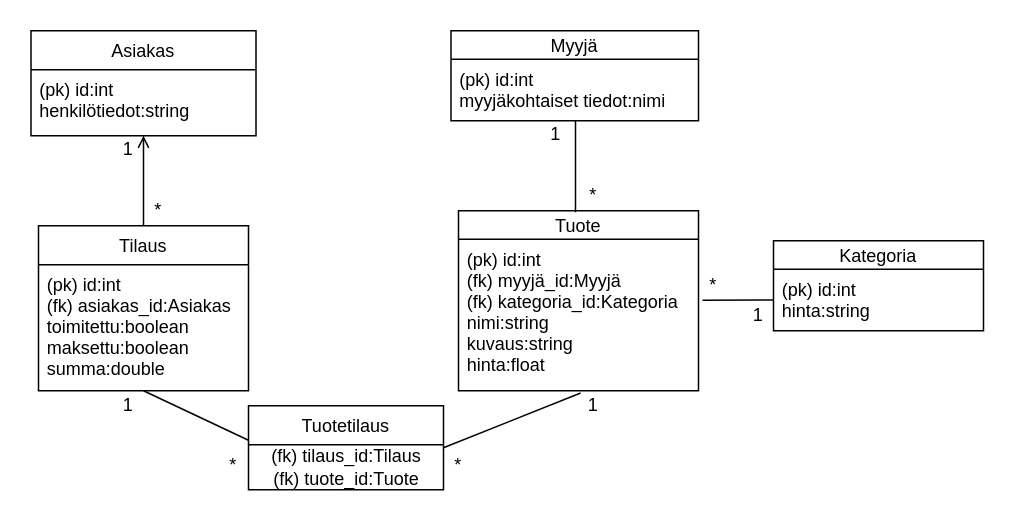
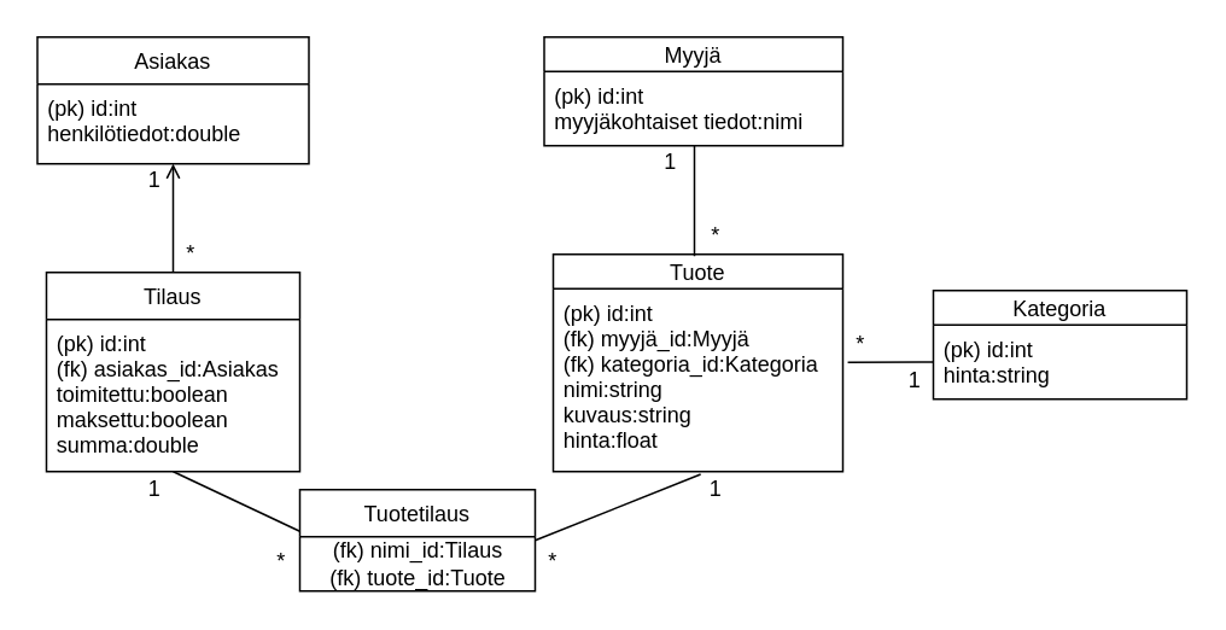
  <mxCell id="0" />
  <mxCell id="1" parent="0" />
  <mxCell id="2" value="Asiakas" style="swimlane;fontStyle=0;childLayout=stackLayout;horizontal=1;startSize=26;fillColor=none;horizontalStack=0;resizeParent=1;resizeParentMax=0;resizeLast=0;collapsible=1;marginBottom=0;" parent="1" vertex="1"><mxGeometry x="20" y="20" width="150" height="70" as="geometry" /></mxCell>
- <mxCell id="3" value="(pk) id:int&#10;henkilötiedot:string" style="text;strokeColor=none;fillColor=none;align=left;verticalAlign=top;spacingLeft=4;spacingRight=4;overflow=hidden;rotatable=0;points=[[0,0.5],[1,0.5]];portConstraint=eastwest;" parent="2" vertex="1"><mxGeometry y="26" width="150" height="44" as="geometry" /></mxCell>
+ <mxCell id="3" value="(pk) id:int&#10;henkilötiedot:double" style="text;strokeColor=none;fillColor=none;align=left;verticalAlign=top;spacingLeft=4;spacingRight=4;overflow=hidden;rotatable=0;points=[[0,0.5],[1,0.5]];portConstraint=eastwest;" parent="2" vertex="1"><mxGeometry y="26" width="150" height="44" as="geometry" /></mxCell>
  <mxCell id="4" value="Myyjä" style="swimlane;fontStyle=0;childLayout=stackLayout;horizontal=1;startSize=19;fillColor=none;horizontalStack=0;resizeParent=1;resizeParentMax=0;resizeLast=0;collapsible=1;marginBottom=0;" parent="1" vertex="1"><mxGeometry x="300" y="20" width="165" height="60" as="geometry" /></mxCell>
  <mxCell id="5" value="(pk) id:int&#10;myyjäkohtaiset tiedot:nimi&#10;" style="text;strokeColor=none;fillColor=none;align=left;verticalAlign=top;spacingLeft=4;spacingRight=4;overflow=hidden;rotatable=0;points=[[0,0.5],[1,0.5]];portConstraint=eastwest;" parent="4" vertex="1"><mxGeometry y="19" width="165" height="41" as="geometry" /></mxCell>
  <mxCell id="6" value="Tuote" style="swimlane;fontStyle=0;childLayout=stackLayout;horizontal=1;startSize=19;fillColor=none;horizontalStack=0;resizeParent=1;resizeParentMax=0;resizeLast=0;collapsible=1;marginBottom=0;" parent="1" vertex="1"><mxGeometry x="305" y="140" width="160" height="120" as="geometry" /></mxCell>
  <mxCell id="7" value="(pk) id:int&#10;(fk) myyjä_id:Myyjä&#10;(fk) kategoria_id:Kategoria&#10;nimi:string&#10;kuvaus:string&#10;hinta:float&#10;&#10;" style="text;strokeColor=none;fillColor=none;align=left;verticalAlign=top;spacingLeft=4;spacingRight=4;overflow=hidden;rotatable=0;points=[[0,0.5],[1,0.5]];portConstraint=eastwest;" parent="6" vertex="1"><mxGeometry y="19" width="160" height="101" as="geometry" /></mxCell>
  <mxCell id="8" value="Tilaus" style="swimlane;fontStyle=0;childLayout=stackLayout;horizontal=1;startSize=26;fillColor=none;horizontalStack=0;resizeParent=1;resizeParentMax=0;resizeLast=0;collapsible=1;marginBottom=0;" parent="1" vertex="1"><mxGeometry x="25" y="150" width="140" height="110" as="geometry" /></mxCell>
  <mxCell id="9" value="(pk) id:int&#10;(fk) asiakas_id:Asiakas&#10;toimitettu:boolean &#10;maksettu:boolean&#10;summa:double&#10;" style="text;strokeColor=none;fillColor=none;align=left;verticalAlign=top;spacingLeft=4;spacingRight=4;overflow=hidden;rotatable=0;points=[[0,0.5],[1,0.5]];portConstraint=eastwest;" parent="8" vertex="1"><mxGeometry y="26" width="140" height="84" as="geometry" /></mxCell>
  <mxCell id="10" value="Tuotetilaus" style="swimlane;fontStyle=0;childLayout=stackLayout;horizontal=1;startSize=26;fillColor=none;horizontalStack=0;resizeParent=1;resizeParentMax=0;resizeLast=0;collapsible=1;marginBottom=0;" parent="1" vertex="1"><mxGeometry x="165" y="270" width="130" height="56" as="geometry" /></mxCell>
- <mxCell id="11" value="&lt;div&gt;(fk) tilaus_id:Tilaus&lt;/div&gt;&lt;div&gt;(fk) tuote_id:Tuote&lt;br&gt;&lt;/div&gt;" style="text;html=1;align=center;verticalAlign=middle;resizable=0;points=[];autosize=1;" parent="10" vertex="1"><mxGeometry y="26" width="130" height="30" as="geometry" /></mxCell>
+ <mxCell id="11" value="&lt;div&gt;(fk) nimi_id:Tilaus&lt;/div&gt;&lt;div&gt;(fk) tuote_id:Tuote&lt;br&gt;&lt;/div&gt;" style="text;html=1;align=center;verticalAlign=middle;resizable=0;points=[];autosize=1;" parent="10" vertex="1"><mxGeometry y="26" width="130" height="30" as="geometry" /></mxCell>
  <mxCell id="12" value="" style="endArrow=none;html=1;" parent="1" edge="1"><mxGeometry width="50" height="50" relative="1" as="geometry"><mxPoint x="165" y="293" as="sourcePoint" /><mxPoint x="95" y="260" as="targetPoint" /></mxGeometry></mxCell>
  <mxCell id="13" value="" style="endArrow=none;html=1;exitX=1;exitY=0.5;exitDx=0;exitDy=0;entryX=0.509;entryY=1.015;entryDx=0;entryDy=0;entryPerimeter=0;" parent="1" source="10" target="7" edge="1"><mxGeometry width="50" height="50" relative="1" as="geometry"><mxPoint x="172" y="303.01" as="sourcePoint" /><mxPoint x="375" y="219" as="targetPoint" /></mxGeometry></mxCell>
  <mxCell id="14" value="" style="endArrow=open;html=1;exitX=0.5;exitY=0;exitDx=0;exitDy=0;" parent="1" source="8" target="3" edge="1"><mxGeometry width="50" height="50" relative="1" as="geometry"><mxPoint x="175" y="303" as="sourcePoint" /><mxPoint x="75" y="90" as="targetPoint" /></mxGeometry></mxCell>
  <mxCell id="15" value="*" style="text;html=1;strokeColor=none;fillColor=none;align=center;verticalAlign=middle;whiteSpace=wrap;rounded=0;" parent="1" vertex="1"><mxGeometry x="85" y="130" width="40" height="20" as="geometry" /></mxCell>
  <mxCell id="16" value="1" style="text;html=1;strokeColor=none;fillColor=none;align=center;verticalAlign=middle;whiteSpace=wrap;rounded=0;" parent="1" vertex="1"><mxGeometry x="70" y="90" width="30" height="18" as="geometry" /></mxCell>
  <mxCell id="17" value="*" style="text;html=1;strokeColor=none;fillColor=none;align=center;verticalAlign=middle;whiteSpace=wrap;rounded=0;" parent="1" vertex="1"><mxGeometry x="295" y="300" width="20" height="20" as="geometry" /></mxCell>
  <mxCell id="18" value="1" style="text;html=1;strokeColor=none;fillColor=none;align=center;verticalAlign=middle;whiteSpace=wrap;rounded=0;" parent="1" vertex="1"><mxGeometry x="385" y="260" width="20" height="20" as="geometry" /></mxCell>
  <mxCell id="19" value="1" style="text;html=1;strokeColor=none;fillColor=none;align=center;verticalAlign=middle;whiteSpace=wrap;rounded=0;" parent="1" vertex="1"><mxGeometry x="75" y="260" width="20" height="20" as="geometry" /></mxCell>
  <mxCell id="20" value="*" style="text;html=1;strokeColor=none;fillColor=none;align=center;verticalAlign=middle;whiteSpace=wrap;rounded=0;" parent="1" vertex="1"><mxGeometry x="145" y="300" width="20" height="20" as="geometry" /></mxCell>
  <mxCell id="21" value="" style="endArrow=none;html=1;" parent="1" edge="1"><mxGeometry width="50" height="50" relative="1" as="geometry"><mxPoint x="383" y="141" as="sourcePoint" /><mxPoint x="383" y="80" as="targetPoint" /></mxGeometry></mxCell>
  <mxCell id="22" value="1" style="text;html=1;strokeColor=none;fillColor=none;align=center;verticalAlign=middle;whiteSpace=wrap;rounded=0;" parent="1" vertex="1"><mxGeometry x="355" y="80" width="30" height="18" as="geometry" /></mxCell>
  <mxCell id="23" value="*" style="text;html=1;strokeColor=none;fillColor=none;align=center;verticalAlign=middle;whiteSpace=wrap;rounded=0;" parent="1" vertex="1"><mxGeometry x="375" y="120" width="40" height="20" as="geometry" /></mxCell>
  <mxCell id="24" value="Kategoria" style="swimlane;fontStyle=0;childLayout=stackLayout;horizontal=1;startSize=19;fillColor=none;horizontalStack=0;resizeParent=1;resizeParentMax=0;resizeLast=0;collapsible=1;marginBottom=0;" parent="1" vertex="1"><mxGeometry x="515" y="160" width="140" height="60" as="geometry" /></mxCell>
  <mxCell id="25" value="(pk) id:int&#10;hinta:string&#10;&#10;" style="text;strokeColor=none;fillColor=none;align=left;verticalAlign=top;spacingLeft=4;spacingRight=4;overflow=hidden;rotatable=0;points=[[0,0.5],[1,0.5]];portConstraint=eastwest;" parent="24" vertex="1"><mxGeometry y="19" width="140" height="41" as="geometry" /></mxCell>
  <mxCell id="26" value="" style="endArrow=none;html=1;exitX=0;exitY=0.5;exitDx=0;exitDy=0;entryX=1.017;entryY=0.402;entryDx=0;entryDy=0;entryPerimeter=0;" parent="1" source="25" target="7" edge="1"><mxGeometry width="50" height="50" relative="1" as="geometry"><mxPoint x="305" y="308" as="sourcePoint" /><mxPoint x="382.9" y="241.224" as="targetPoint" /></mxGeometry></mxCell>
  <mxCell id="27" value="1" style="text;html=1;strokeColor=none;fillColor=none;align=center;verticalAlign=middle;whiteSpace=wrap;rounded=0;" parent="1" vertex="1"><mxGeometry x="495" y="200" width="20" height="20" as="geometry" /></mxCell>
  <mxCell id="28" value="*" style="text;html=1;strokeColor=none;fillColor=none;align=center;verticalAlign=middle;whiteSpace=wrap;rounded=0;" parent="1" vertex="1"><mxGeometry x="455" y="180" width="40" height="20" as="geometry" /></mxCell>
